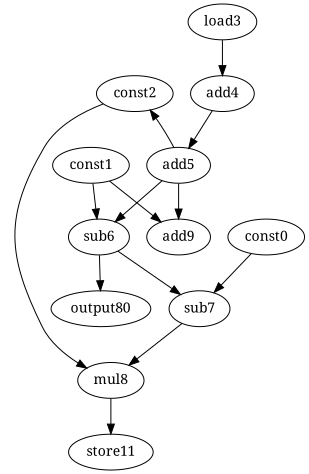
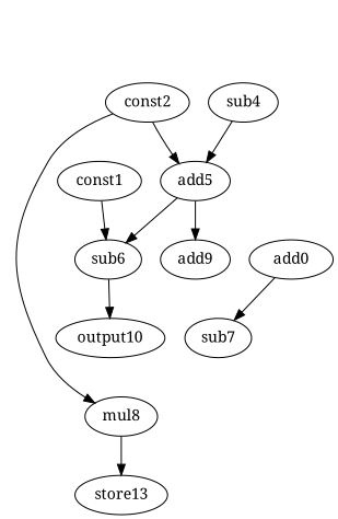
  digraph {
    fontname="Noto Serif"
    node [fontname="Noto Serif" opcode=const]
    edge [fontname="Noto Serif" operand=1]
    sub7 [opcode=sub]
-   const0
-   load3 [opcode=load]
-   add4 [opcode=add]
+   const0 [label=add0]
+   add4 [opcode=add label=sub4]
    mul8 [opcode=mul]
-   store11 [opcode=store]
+   store11 [opcode=store label=store13]
    sub6 [opcode=sub]
    const1
    add9 [opcode=add]
    add5 [opcode=add]
-   output10 [opcode=output label=output80]
+   output10 [opcode=output]
    const2
-   sub7 -> mul8
    const0 -> sub7 [operand=0]
-   load3 -> add4
    add4 -> add5
    mul8 -> store11
-   sub6 -> sub7
    sub6 -> output10 [operand=0]
    const1 -> sub6 [operand=0]
-   const1 -> add9 [operand=0]
    add5 -> sub6
    add5 -> add9
    const2 -> mul8 [operand=0]
-   add5 -> const2 [operand=0]
+   const2 -> add5 [operand=0]
  }
